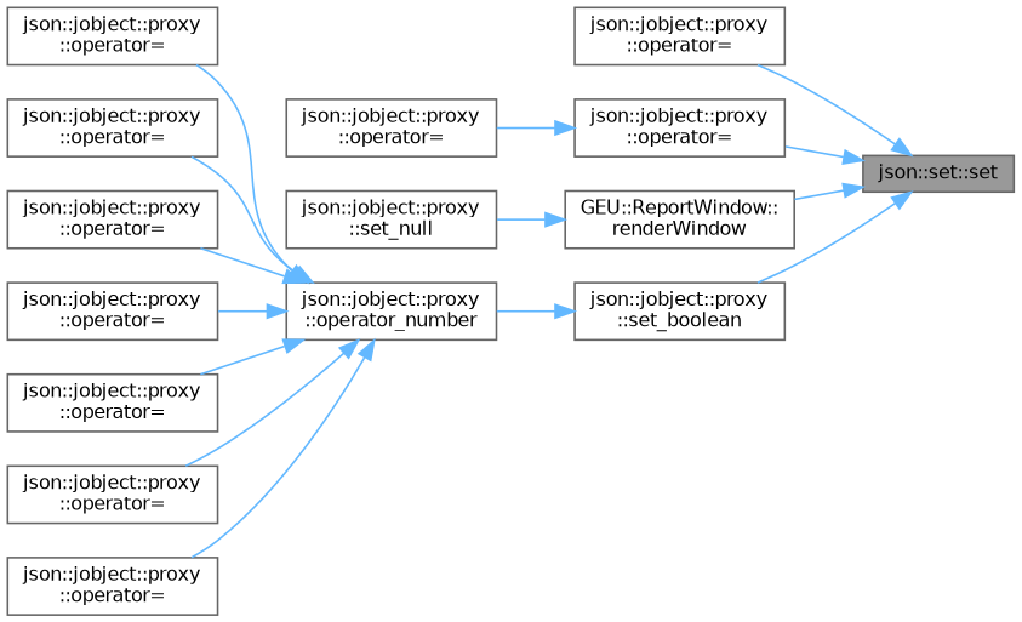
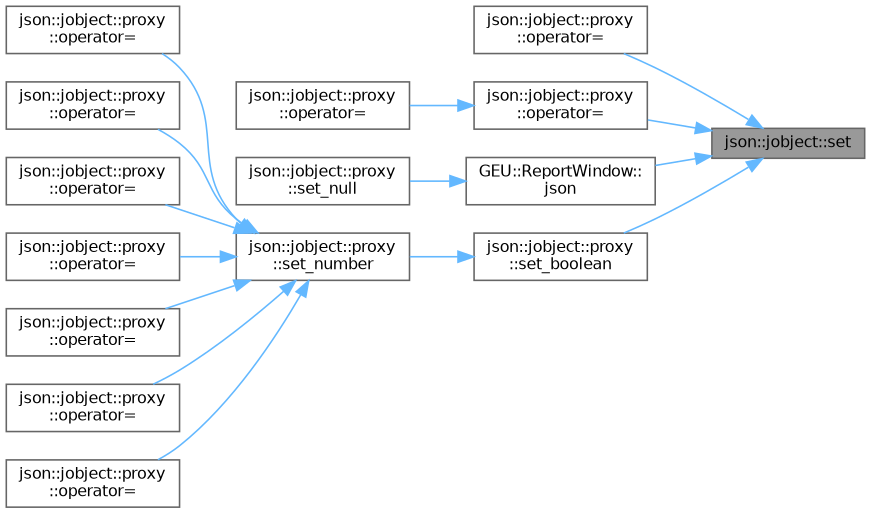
  digraph {
    rankdir=RL
    node [color=grey40 fillcolor=white fontname=Helvetica fontsize=10 shape=box style=filled]
    edge [color=steelblue1 dir=back fontname=Helvetica fontsize=10 labelfontname=Helvetica labelfontsize=10 style=solid]
-   n1 [color=gray40 fillcolor=grey60 fontcolor=black height=0.2 label="json::set::set" width=0.4]
+   n1 [color=gray40 fillcolor=grey60 fontcolor=black height=0.2 label="json::jobject::set" width=0.4]
    n2 [height=0.2 label="json::jobject::proxy\l::operator=" width=0.4]
    n3 [height=0.2 label="json::jobject::proxy\l::operator=" width=0.4]
-   n4 [height=0.2 label="GEU::ReportWindow::\lrenderWindow" width=0.4]
+   n4 [height=0.2 label="GEU::ReportWindow::\ljson" width=0.4]
    n5 [height=0.2 label="json::jobject::proxy\l::set_boolean" width=0.4]
    n6 [height=0.2 label="json::jobject::proxy\l::operator=" width=0.4]
    n7 [height=0.2 label="json::jobject::proxy\l::set_null" width=0.4]
-   n8 [height=0.2 label="json::jobject::proxy\l::operator_number" width=0.4]
+   n8 [height=0.2 label="json::jobject::proxy\l::set_number" width=0.4]
    n9 [height=0.2 label="json::jobject::proxy\l::operator=" width=0.4]
    n10 [height=0.2 label="json::jobject::proxy\l::operator=" width=0.4]
    n11 [height=0.2 label="json::jobject::proxy\l::operator=" width=0.4]
    n12 [height=0.2 label="json::jobject::proxy\l::operator=" width=0.4]
    n13 [height=0.2 label="json::jobject::proxy\l::operator=" width=0.4]
    n14 [height=0.2 label="json::jobject::proxy\l::operator=" width=0.4]
    n15 [height=0.2 label="json::jobject::proxy\l::operator=" width=0.4]
    n1 -> n2
    n1 -> n3
    n1 -> n4
    n1 -> n5
    n3 -> n6
    n4 -> n7
    n5 -> n8
    n8 -> n9
    n8 -> n10
    n8 -> n11
    n8 -> n12
    n8 -> n13
    n8 -> n14
    n8 -> n15
  }
